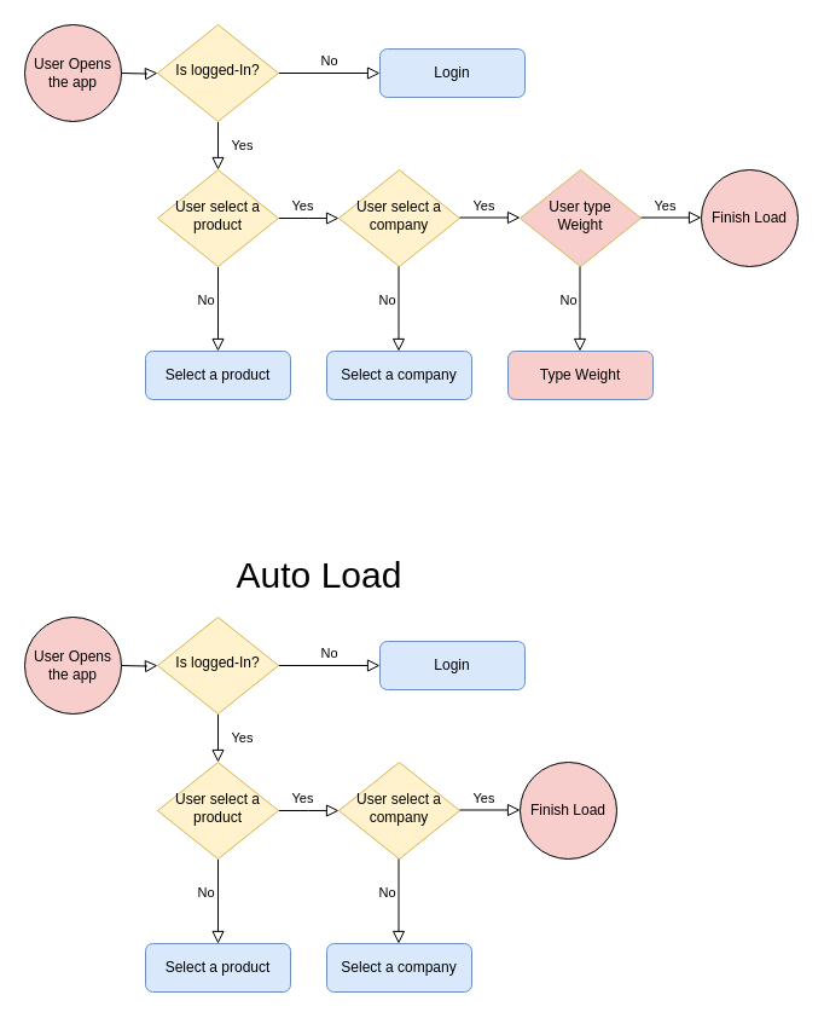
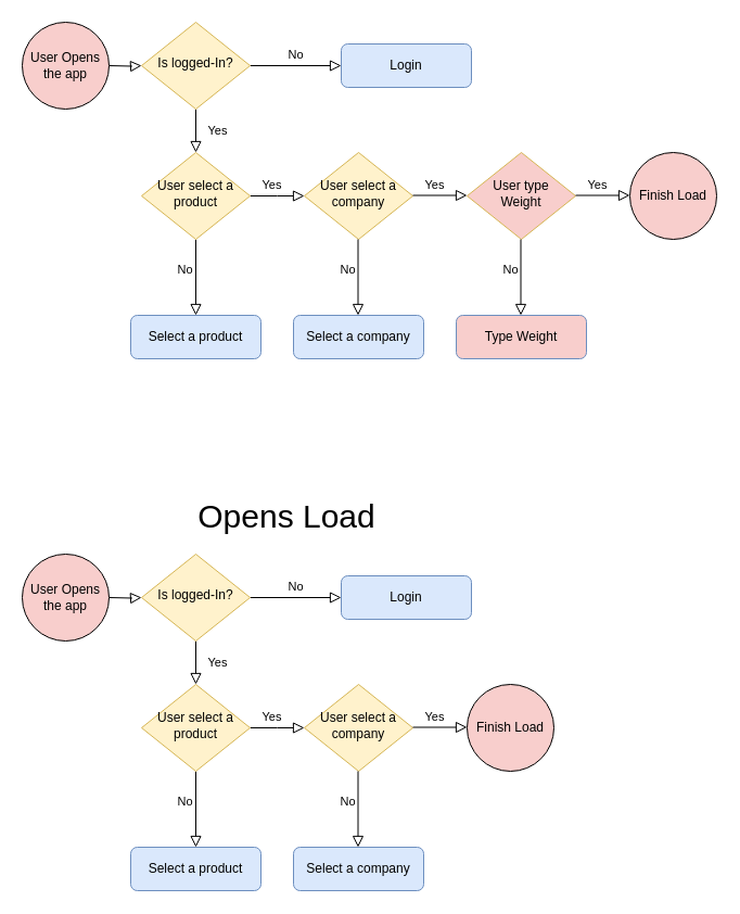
  <mxCell id="0" />
  <mxCell id="1" parent="0" />
  <mxCell id="2" value="" style="rounded=0;html=1;jettySize=auto;orthogonalLoop=1;fontSize=11;endArrow=block;endFill=0;endSize=8;strokeWidth=1;shadow=0;labelBackgroundColor=none;edgeStyle=orthogonalEdgeStyle;" parent="1" target="5" edge="1"><mxGeometry relative="1" as="geometry"><mxPoint x="100" y="60" as="sourcePoint" /></mxGeometry></mxCell>
  <mxCell id="3" value="Yes" style="rounded=0;html=1;jettySize=auto;orthogonalLoop=1;fontSize=11;endArrow=block;endFill=0;endSize=8;strokeWidth=1;shadow=0;labelBackgroundColor=none;edgeStyle=orthogonalEdgeStyle;" parent="1" source="5" target="9" edge="1"><mxGeometry y="20" relative="1" as="geometry"><mxPoint as="offset" /></mxGeometry></mxCell>
  <mxCell id="4" value="No" style="edgeStyle=orthogonalEdgeStyle;rounded=0;html=1;jettySize=auto;orthogonalLoop=1;fontSize=11;endArrow=block;endFill=0;endSize=8;strokeWidth=1;shadow=0;labelBackgroundColor=none;" parent="1" source="5" target="6" edge="1"><mxGeometry y="10" relative="1" as="geometry"><mxPoint as="offset" /></mxGeometry></mxCell>
  <mxCell id="5" value="Is logged-In?" style="rhombus;whiteSpace=wrap;html=1;shadow=0;fontFamily=Helvetica;fontSize=12;align=center;strokeWidth=1;spacing=6;spacingTop=-4;fillColor=#fff2cc;strokeColor=#d6b656;" parent="1" vertex="1"><mxGeometry x="130" y="20" width="100" height="80" as="geometry" /></mxCell>
  <mxCell id="6" value="Login" style="rounded=1;whiteSpace=wrap;html=1;fontSize=12;glass=0;strokeWidth=1;shadow=0;fillColor=#dae8fc;strokeColor=#6c8ebf;" parent="1" vertex="1"><mxGeometry x="314" y="40" width="120" height="40" as="geometry" /></mxCell>
  <mxCell id="7" value="No" style="rounded=0;html=1;jettySize=auto;orthogonalLoop=1;fontSize=11;endArrow=block;endFill=0;endSize=8;strokeWidth=1;shadow=0;labelBackgroundColor=none;edgeStyle=orthogonalEdgeStyle;" parent="1" source="9" target="10" edge="1"><mxGeometry x="-0.2" y="-10" relative="1" as="geometry"><mxPoint as="offset" /></mxGeometry></mxCell>
  <mxCell id="8" value="Yes" style="edgeStyle=orthogonalEdgeStyle;rounded=0;html=1;jettySize=auto;orthogonalLoop=1;fontSize=11;endArrow=block;endFill=0;endSize=8;strokeWidth=1;shadow=0;labelBackgroundColor=none;" parent="1" source="9" edge="1"><mxGeometry x="-0.208" y="10" relative="1" as="geometry"><mxPoint as="offset" /><mxPoint x="280" y="180" as="targetPoint" /></mxGeometry></mxCell>
  <mxCell id="9" value="User select a product" style="rhombus;whiteSpace=wrap;html=1;shadow=0;fontFamily=Helvetica;fontSize=12;align=center;strokeWidth=1;spacing=6;spacingTop=-4;fillColor=#fff2cc;strokeColor=#d6b656;" parent="1" vertex="1"><mxGeometry x="130" y="140" width="100" height="80" as="geometry" /></mxCell>
  <mxCell id="10" value="Select a product" style="rounded=1;whiteSpace=wrap;html=1;fontSize=12;glass=0;strokeWidth=1;shadow=0;fillColor=#dae8fc;strokeColor=#6c8ebf;" parent="1" vertex="1"><mxGeometry x="120" y="290" width="120" height="40" as="geometry" /></mxCell>
  <mxCell id="11" value="User select a company" style="rhombus;whiteSpace=wrap;html=1;shadow=0;fontFamily=Helvetica;fontSize=12;align=center;strokeWidth=1;spacing=6;spacingTop=-4;fillColor=#fff2cc;strokeColor=#d6b656;" parent="1" vertex="1"><mxGeometry x="280" y="140" width="100" height="80" as="geometry" /></mxCell>
  <mxCell id="12" value="Yes" style="edgeStyle=orthogonalEdgeStyle;rounded=0;html=1;jettySize=auto;orthogonalLoop=1;fontSize=11;endArrow=block;endFill=0;endSize=8;strokeWidth=1;shadow=0;labelBackgroundColor=none;" parent="1" edge="1"><mxGeometry x="-0.208" y="10" relative="1" as="geometry"><mxPoint as="offset" /><mxPoint x="380" y="179.5" as="sourcePoint" /><mxPoint x="430" y="179.5" as="targetPoint" /><Array as="points"><mxPoint x="430" y="179.5" /></Array></mxGeometry></mxCell>
  <mxCell id="13" value="No" style="rounded=0;html=1;jettySize=auto;orthogonalLoop=1;fontSize=11;endArrow=block;endFill=0;endSize=8;strokeWidth=1;shadow=0;labelBackgroundColor=none;edgeStyle=orthogonalEdgeStyle;" parent="1" edge="1"><mxGeometry x="-0.2" y="-10" relative="1" as="geometry"><mxPoint as="offset" /><mxPoint x="329.5" y="220" as="sourcePoint" /><mxPoint x="329.5" y="290" as="targetPoint" /></mxGeometry></mxCell>
  <mxCell id="14" value="Select a company" style="rounded=1;whiteSpace=wrap;html=1;fontSize=12;glass=0;strokeWidth=1;shadow=0;fillColor=#dae8fc;strokeColor=#6c8ebf;" parent="1" vertex="1"><mxGeometry x="270" y="290" width="120" height="40" as="geometry" /></mxCell>
  <mxCell id="15" value="User type Weight" style="rhombus;whiteSpace=wrap;html=1;shadow=0;fontFamily=Helvetica;fontSize=12;align=center;strokeWidth=1;spacing=6;spacingTop=-4;fillColor=#f8cecc;strokeColor=#d6b656;" parent="1" vertex="1"><mxGeometry x="430" y="140" width="100" height="80" as="geometry" /></mxCell>
  <mxCell id="16" value="Yes" style="edgeStyle=orthogonalEdgeStyle;rounded=0;html=1;jettySize=auto;orthogonalLoop=1;fontSize=11;endArrow=block;endFill=0;endSize=8;strokeWidth=1;shadow=0;labelBackgroundColor=none;" parent="1" edge="1"><mxGeometry x="-0.208" y="10" relative="1" as="geometry"><mxPoint as="offset" /><mxPoint x="530" y="179.5" as="sourcePoint" /><mxPoint x="580" y="179.5" as="targetPoint" /><Array as="points"><mxPoint x="580" y="179.5" /></Array></mxGeometry></mxCell>
  <mxCell id="17" value="No" style="rounded=0;html=1;jettySize=auto;orthogonalLoop=1;fontSize=11;endArrow=block;endFill=0;endSize=8;strokeWidth=1;shadow=0;labelBackgroundColor=none;edgeStyle=orthogonalEdgeStyle;" parent="1" edge="1"><mxGeometry x="-0.2" y="-10" relative="1" as="geometry"><mxPoint as="offset" /><mxPoint x="479.5" y="220" as="sourcePoint" /><mxPoint x="479.5" y="290" as="targetPoint" /></mxGeometry></mxCell>
  <mxCell id="18" value="Type Weight" style="rounded=1;whiteSpace=wrap;html=1;fontSize=12;glass=0;strokeWidth=1;shadow=0;fillColor=#f8cecc;strokeColor=#6c8ebf;" parent="1" vertex="1"><mxGeometry x="420" y="290" width="120" height="40" as="geometry" /></mxCell>
  <mxCell id="19" value="User Opens the app" style="ellipse;whiteSpace=wrap;html=1;aspect=fixed;fillColor=#F8CECC;" parent="1" vertex="1"><mxGeometry x="20" y="20" width="80" height="80" as="geometry" /></mxCell>
  <mxCell id="20" value="Finish Load" style="ellipse;whiteSpace=wrap;html=1;aspect=fixed;fillColor=#F8CECC;" parent="1" vertex="1"><mxGeometry x="580" y="140" width="80" height="80" as="geometry" /></mxCell>
  <mxCell id="21" value="" style="rounded=0;html=1;jettySize=auto;orthogonalLoop=1;fontSize=11;endArrow=block;endFill=0;endSize=8;strokeWidth=1;shadow=0;labelBackgroundColor=none;edgeStyle=orthogonalEdgeStyle;" edge="1" parent="1" target="24"><mxGeometry relative="1" as="geometry"><mxPoint x="100" y="550" as="sourcePoint" /></mxGeometry></mxCell>
  <mxCell id="22" value="Yes" style="rounded=0;html=1;jettySize=auto;orthogonalLoop=1;fontSize=11;endArrow=block;endFill=0;endSize=8;strokeWidth=1;shadow=0;labelBackgroundColor=none;edgeStyle=orthogonalEdgeStyle;" edge="1" parent="1" source="24" target="28"><mxGeometry y="20" relative="1" as="geometry"><mxPoint as="offset" /></mxGeometry></mxCell>
  <mxCell id="23" value="No" style="edgeStyle=orthogonalEdgeStyle;rounded=0;html=1;jettySize=auto;orthogonalLoop=1;fontSize=11;endArrow=block;endFill=0;endSize=8;strokeWidth=1;shadow=0;labelBackgroundColor=none;" edge="1" parent="1" source="24" target="25"><mxGeometry y="10" relative="1" as="geometry"><mxPoint as="offset" /></mxGeometry></mxCell>
  <mxCell id="24" value="Is logged-In?" style="rhombus;whiteSpace=wrap;html=1;shadow=0;fontFamily=Helvetica;fontSize=12;align=center;strokeWidth=1;spacing=6;spacingTop=-4;fillColor=#fff2cc;strokeColor=#d6b656;" vertex="1" parent="1"><mxGeometry x="130" y="510" width="100" height="80" as="geometry" /></mxCell>
  <mxCell id="25" value="Login" style="rounded=1;whiteSpace=wrap;html=1;fontSize=12;glass=0;strokeWidth=1;shadow=0;fillColor=#dae8fc;strokeColor=#6c8ebf;" vertex="1" parent="1"><mxGeometry x="314" y="530" width="120" height="40" as="geometry" /></mxCell>
  <mxCell id="26" value="No" style="rounded=0;html=1;jettySize=auto;orthogonalLoop=1;fontSize=11;endArrow=block;endFill=0;endSize=8;strokeWidth=1;shadow=0;labelBackgroundColor=none;edgeStyle=orthogonalEdgeStyle;" edge="1" parent="1" source="28" target="29"><mxGeometry x="-0.2" y="-10" relative="1" as="geometry"><mxPoint as="offset" /></mxGeometry></mxCell>
  <mxCell id="27" value="Yes" style="edgeStyle=orthogonalEdgeStyle;rounded=0;html=1;jettySize=auto;orthogonalLoop=1;fontSize=11;endArrow=block;endFill=0;endSize=8;strokeWidth=1;shadow=0;labelBackgroundColor=none;" edge="1" parent="1" source="28"><mxGeometry x="-0.208" y="10" relative="1" as="geometry"><mxPoint as="offset" /><mxPoint x="280" y="670" as="targetPoint" /></mxGeometry></mxCell>
  <mxCell id="28" value="User select a product" style="rhombus;whiteSpace=wrap;html=1;shadow=0;fontFamily=Helvetica;fontSize=12;align=center;strokeWidth=1;spacing=6;spacingTop=-4;fillColor=#fff2cc;strokeColor=#d6b656;" vertex="1" parent="1"><mxGeometry x="130" y="630" width="100" height="80" as="geometry" /></mxCell>
  <mxCell id="29" value="Select a product" style="rounded=1;whiteSpace=wrap;html=1;fontSize=12;glass=0;strokeWidth=1;shadow=0;fillColor=#dae8fc;strokeColor=#6c8ebf;" vertex="1" parent="1"><mxGeometry x="120" y="780" width="120" height="40" as="geometry" /></mxCell>
  <mxCell id="30" value="User select a company" style="rhombus;whiteSpace=wrap;html=1;shadow=0;fontFamily=Helvetica;fontSize=12;align=center;strokeWidth=1;spacing=6;spacingTop=-4;fillColor=#fff2cc;strokeColor=#d6b656;" vertex="1" parent="1"><mxGeometry x="280" y="630" width="100" height="80" as="geometry" /></mxCell>
  <mxCell id="31" value="Yes" style="edgeStyle=orthogonalEdgeStyle;rounded=0;html=1;jettySize=auto;orthogonalLoop=1;fontSize=11;endArrow=block;endFill=0;endSize=8;strokeWidth=1;shadow=0;labelBackgroundColor=none;" edge="1" parent="1"><mxGeometry x="-0.208" y="10" relative="1" as="geometry"><mxPoint as="offset" /><mxPoint x="380" y="669.5" as="sourcePoint" /><mxPoint x="430" y="669.5" as="targetPoint" /><Array as="points"><mxPoint x="430" y="669.5" /></Array></mxGeometry></mxCell>
  <mxCell id="32" value="No" style="rounded=0;html=1;jettySize=auto;orthogonalLoop=1;fontSize=11;endArrow=block;endFill=0;endSize=8;strokeWidth=1;shadow=0;labelBackgroundColor=none;edgeStyle=orthogonalEdgeStyle;" edge="1" parent="1"><mxGeometry x="-0.2" y="-10" relative="1" as="geometry"><mxPoint as="offset" /><mxPoint x="329.5" y="710" as="sourcePoint" /><mxPoint x="329.5" y="780" as="targetPoint" /></mxGeometry></mxCell>
  <mxCell id="33" value="Select a company" style="rounded=1;whiteSpace=wrap;html=1;fontSize=12;glass=0;strokeWidth=1;shadow=0;fillColor=#dae8fc;strokeColor=#6c8ebf;" vertex="1" parent="1"><mxGeometry x="270" y="780" width="120" height="40" as="geometry" /></mxCell>
  <mxCell id="34" value="User Opens the app" style="ellipse;whiteSpace=wrap;html=1;aspect=fixed;fillColor=#F8CECC;" vertex="1" parent="1"><mxGeometry x="20" y="510" width="80" height="80" as="geometry" /></mxCell>
  <mxCell id="35" value="Finish Load" style="ellipse;whiteSpace=wrap;html=1;aspect=fixed;fillColor=#F8CECC;" vertex="1" parent="1"><mxGeometry x="430" y="630" width="80" height="80" as="geometry" /></mxCell>
- <mxCell id="36" value="&lt;font style=&quot;font-size: 30px;&quot;&gt;Auto Load&lt;/font&gt;" style="text;strokeColor=none;align=center;fillColor=none;html=1;verticalAlign=middle;whiteSpace=wrap;rounded=0;" vertex="1" parent="1"><mxGeometry x="154" y="460" width="220" height="30" as="geometry" /></mxCell>
+ <mxCell id="36" value="&lt;font style=&quot;font-size: 30px;&quot;&gt;Opens Load&lt;/font&gt;" style="text;strokeColor=none;align=center;fillColor=none;html=1;verticalAlign=middle;whiteSpace=wrap;rounded=0;" vertex="1" parent="1"><mxGeometry x="154" y="460" width="220" height="30" as="geometry" /></mxCell>
